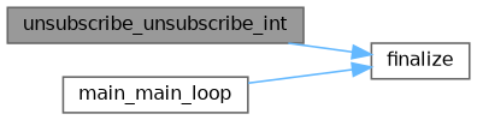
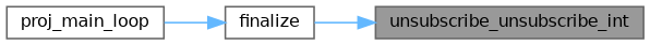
  digraph {
    rankdir=RL
    node [color=grey40 fillcolor=white fontname=Helvetica fontsize=10 shape=box style=filled]
    edge [color=steelblue1 dir=back fontname=Helvetica fontsize=10 labelfontname=Helvetica labelfontsize=10 style=solid]
    n1 [color=gray40 fillcolor=grey60 fontcolor=black height=0.2 label=unsubscribe_unsubscribe_int width=0.4]
    n2 [height=0.2 label=finalize width=0.4]
-   n3 [height=0.2 label=main_main_loop width=0.4]
-   n2 -> n1
+   n3 [height=0.2 label=proj_main_loop width=0.4]
+   n1 -> n2
    n2 -> n3
  }
